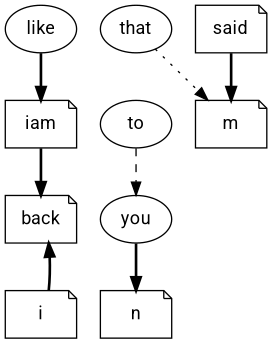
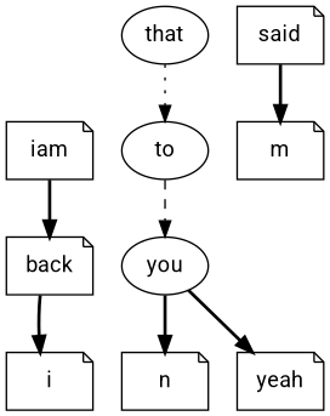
  digraph {
    fontname=Roboto
    node [fontname=Roboto shape=note]
    edge [fontname=Roboto style=bold]
-   like [shape=ellipse]
    iam
    back
    that [shape=ellipse]
    to [shape=ellipse]
    i
    said
    m
    you [shape=ellipse]
    n
-   like -> iam
+   yeah
    iam -> back
-   i -> back
-   that -> m [style=dotted]
+   back -> i
+   that -> to [style=dotted]
    to -> you [style=dashed]
    said -> m
    you -> n
+   you -> yeah
  }
